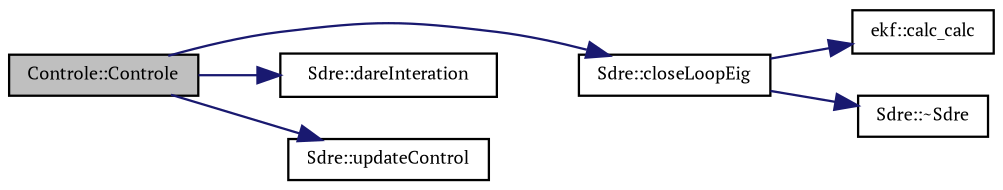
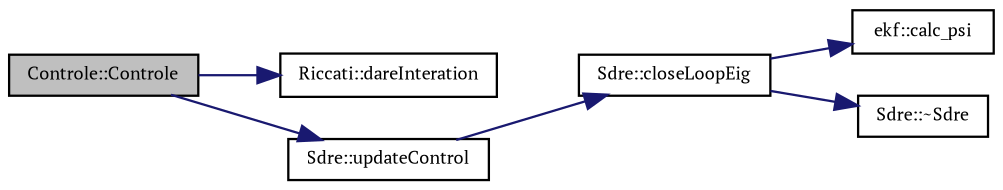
  digraph {
    fontname="PT Serif"
    rankdir=LR
    node [color=black fontname="PT Serif" fontsize=8 shape=record]
    edge [color=midnightblue fontname="PT Serif" fontsize=8 labelfontname=DejaVuSansMono labelfontsize=8 style=solid]
    n1 [fillcolor=grey75 fontcolor=black height=0.2 label="Controle::Controle" style=filled width=0.4]
    n2 [height=0.2 label="Sdre::closeLoopEig" width=0.4]
-   n3 [height=0.2 label="Sdre::dareInteration" width=0.4]
+   n3 [height=0.2 label="Riccati::dareInteration" width=0.4]
    n4 [height=0.2 label="Sdre::updateControl" width=0.4]
-   n5 [height=0.2 label="ekf::calc_calc" width=0.4]
+   n5 [height=0.2 label="ekf::calc_psi" width=0.4]
    n6 [height=0.2 label="Sdre::~Sdre" width=0.4]
-   n1 -> n2
+   n4 -> n2
    n1 -> n3
    n1 -> n4
    n2 -> n5
    n2 -> n6
  }
